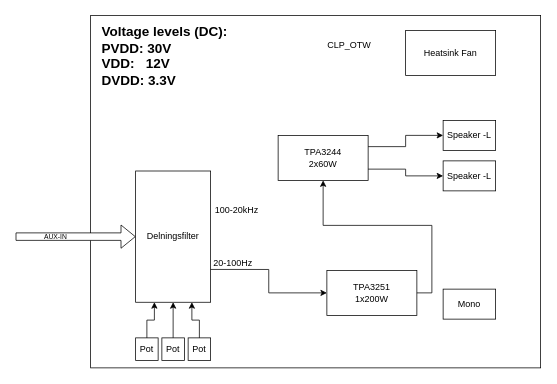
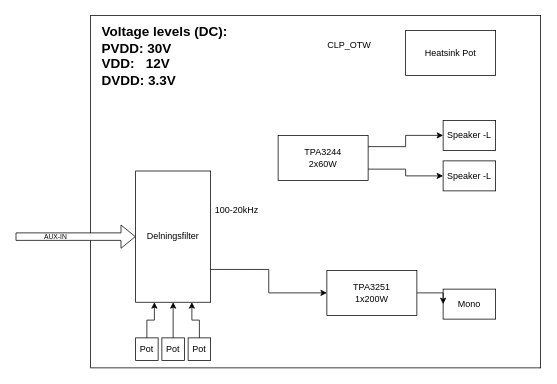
  <mxCell id="0" />
  <mxCell id="1" parent="0" />
  <mxCell id="2" value="" style="rounded=0;whiteSpace=wrap;html=1;fillColor=none;" vertex="1" parent="1"><mxGeometry x="120" y="20" width="600" height="470" as="geometry" /></mxCell>
  <mxCell id="3" style="edgeStyle=orthogonalEdgeStyle;rounded=0;orthogonalLoop=1;jettySize=auto;html=1;exitX=1;exitY=0.25;exitDx=0;exitDy=0;entryX=0;entryY=0.5;entryDx=0;entryDy=0;" edge="1" parent="1" source="5" target="20"><mxGeometry relative="1" as="geometry" /></mxCell>
  <mxCell id="4" style="edgeStyle=orthogonalEdgeStyle;rounded=0;orthogonalLoop=1;jettySize=auto;html=1;exitX=1;exitY=0.75;exitDx=0;exitDy=0;entryX=0;entryY=0.5;entryDx=0;entryDy=0;" edge="1" parent="1" source="5" target="21"><mxGeometry relative="1" as="geometry" /></mxCell>
  <mxCell id="5" value="TPA3244&lt;br&gt;2x60W" style="rounded=0;whiteSpace=wrap;html=1;fillColor=none;" vertex="1" parent="1"><mxGeometry x="370" y="180" width="120" height="60" as="geometry" /></mxCell>
- <mxCell id="6" style="edgeStyle=orthogonalEdgeStyle;rounded=0;orthogonalLoop=1;jettySize=auto;html=1;exitX=1;exitY=0.5;exitDx=0;exitDy=0;" edge="1" parent="1" source="7" target="5"><mxGeometry relative="1" as="geometry" /></mxCell>
+ <mxCell id="6" style="edgeStyle=orthogonalEdgeStyle;rounded=0;orthogonalLoop=1;jettySize=auto;html=1;exitX=1;exitY=0.5;exitDx=0;exitDy=0;entryX=0;entryY=0.5;entryDx=0;entryDy=0;" edge="1" parent="1" source="7" target="22"><mxGeometry relative="1" as="geometry" /></mxCell>
  <mxCell id="7" value="TPA3251&lt;br&gt;1x200W" style="rounded=0;whiteSpace=wrap;html=1;fillColor=none;" vertex="1" parent="1"><mxGeometry x="435" y="360" width="120" height="60" as="geometry" /></mxCell>
  <mxCell id="8" style="edgeStyle=orthogonalEdgeStyle;rounded=0;orthogonalLoop=1;jettySize=auto;html=1;exitX=1;exitY=0.75;exitDx=0;exitDy=0;entryX=0;entryY=0.5;entryDx=0;entryDy=0;" edge="1" parent="1" source="9" target="7"><mxGeometry relative="1" as="geometry" /></mxCell>
  <mxCell id="9" value="Delningsfilter" style="rounded=0;whiteSpace=wrap;html=1;fillColor=none;" vertex="1" parent="1"><mxGeometry x="180" y="227.5" width="100" height="175" as="geometry" /></mxCell>
- <mxCell id="10" value="20-100Hz" style="text;html=1;strokeColor=none;fillColor=none;align=center;verticalAlign=middle;whiteSpace=wrap;rounded=0;" vertex="1" parent="1"><mxGeometry x="280" y="340" width="60" height="20" as="geometry" /></mxCell>
  <mxCell id="11" value="100-20kHz" style="text;html=1;strokeColor=none;fillColor=none;align=center;verticalAlign=middle;whiteSpace=wrap;rounded=0;" vertex="1" parent="1"><mxGeometry x="280" y="270" width="70" height="20" as="geometry" /></mxCell>
  <mxCell id="12" style="edgeStyle=orthogonalEdgeStyle;rounded=0;orthogonalLoop=1;jettySize=auto;html=1;exitX=0.5;exitY=0;exitDx=0;exitDy=0;entryX=0.25;entryY=1;entryDx=0;entryDy=0;" edge="1" parent="1" source="13" target="9"><mxGeometry relative="1" as="geometry" /></mxCell>
  <mxCell id="13" value="Pot" style="rounded=0;whiteSpace=wrap;html=1;fillColor=none;" vertex="1" parent="1"><mxGeometry x="180" y="450" width="30" height="30" as="geometry" /></mxCell>
  <mxCell id="14" style="edgeStyle=orthogonalEdgeStyle;rounded=0;orthogonalLoop=1;jettySize=auto;html=1;exitX=0.5;exitY=0;exitDx=0;exitDy=0;entryX=0.5;entryY=1;entryDx=0;entryDy=0;" edge="1" parent="1" source="15" target="9"><mxGeometry relative="1" as="geometry" /></mxCell>
  <mxCell id="15" value="Pot" style="rounded=0;whiteSpace=wrap;html=1;fillColor=none;" vertex="1" parent="1"><mxGeometry x="215" y="450" width="30" height="30" as="geometry" /></mxCell>
  <mxCell id="16" style="edgeStyle=orthogonalEdgeStyle;rounded=0;orthogonalLoop=1;jettySize=auto;html=1;exitX=0.5;exitY=0;exitDx=0;exitDy=0;entryX=0.75;entryY=1;entryDx=0;entryDy=0;" edge="1" parent="1" source="17" target="9"><mxGeometry relative="1" as="geometry" /></mxCell>
  <mxCell id="17" value="Pot" style="rounded=0;whiteSpace=wrap;html=1;fillColor=none;" vertex="1" parent="1"><mxGeometry x="250" y="450" width="30" height="30" as="geometry" /></mxCell>
- <mxCell id="18" value="Heatsink Fan" style="rounded=0;whiteSpace=wrap;html=1;fillColor=none;" vertex="1" parent="1"><mxGeometry x="540" y="40" width="120" height="60" as="geometry" /></mxCell>
+ <mxCell id="18" value="Heatsink Pot" style="rounded=0;whiteSpace=wrap;html=1;fillColor=none;" vertex="1" parent="1"><mxGeometry x="540" y="40" width="120" height="60" as="geometry" /></mxCell>
  <mxCell id="19" value="CLP_OTW" style="text;html=1;strokeColor=none;fillColor=none;align=center;verticalAlign=middle;whiteSpace=wrap;rounded=0;" vertex="1" parent="1"><mxGeometry x="430" y="50" width="70" height="20" as="geometry" /></mxCell>
  <mxCell id="20" value="Speaker -L" style="rounded=0;whiteSpace=wrap;html=1;fillColor=none;" vertex="1" parent="1"><mxGeometry x="590" y="160" width="70" height="40" as="geometry" /></mxCell>
  <mxCell id="21" value="Speaker -L" style="rounded=0;whiteSpace=wrap;html=1;fillColor=none;" vertex="1" parent="1"><mxGeometry x="590" y="214" width="70" height="40" as="geometry" /></mxCell>
  <mxCell id="22" value="Mono" style="rounded=0;whiteSpace=wrap;html=1;fillColor=none;" vertex="1" parent="1"><mxGeometry x="590" y="385" width="70" height="40" as="geometry" /></mxCell>
  <mxCell id="23" value="" style="shape=flexArrow;endArrow=classic;html=1;entryX=0;entryY=0.5;entryDx=0;entryDy=0;fillColor=#ffffff;" edge="1" parent="1" target="9"><mxGeometry width="50" height="50" relative="1" as="geometry"><mxPoint x="20" y="315" as="sourcePoint" /><mxPoint x="70" y="290" as="targetPoint" /></mxGeometry></mxCell>
  <mxCell id="24" value="AUX-IN" style="edgeLabel;html=1;align=center;verticalAlign=middle;resizable=0;points=[];labelBackgroundColor=none;fontSize=9;" vertex="1" connectable="0" parent="23"><mxGeometry x="-0.345" y="1" relative="1" as="geometry"><mxPoint as="offset" /></mxGeometry></mxCell>
  <mxCell id="25" value="&lt;h1&gt;Voltage levels (DC):&lt;br&gt;PVDD: 30V&lt;br&gt;VDD:&amp;nbsp; &amp;nbsp;12V&lt;br&gt;DVDD: 3.3V&lt;/h1&gt;" style="text;html=1;strokeColor=none;fillColor=none;spacing=5;spacingTop=-20;whiteSpace=wrap;overflow=hidden;rounded=0;labelBackgroundColor=none;fontSize=9;" vertex="1" parent="1"><mxGeometry x="130" y="30" width="190" height="120" as="geometry" /></mxCell>
